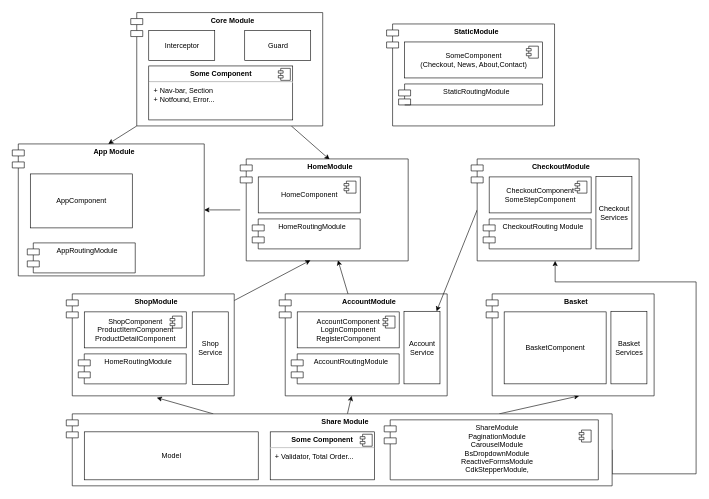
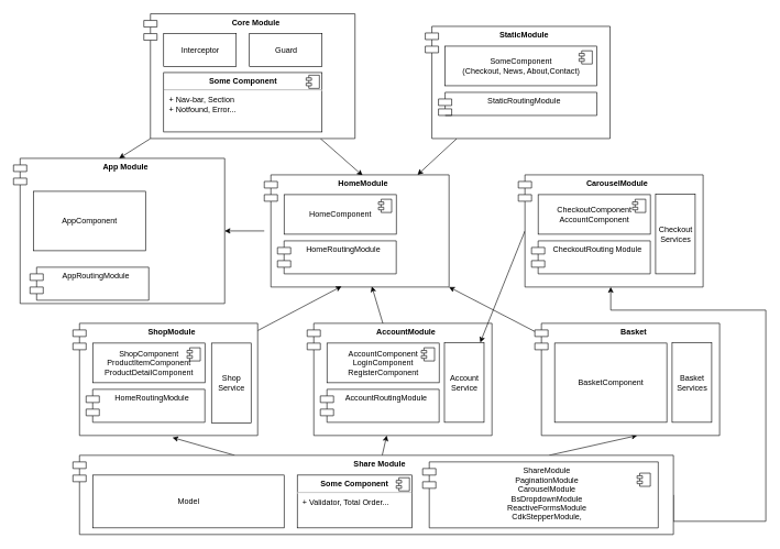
  <mxCell id="0" />
  <mxCell id="1" parent="0" />
  <mxCell id="2" value="App Module" style="shape=module;align=left;spacingLeft=20;align=center;verticalAlign=top;fontStyle=1" vertex="1" parent="1"><mxGeometry x="20" y="239" width="320" height="220" as="geometry" /></mxCell>
  <mxCell id="3" value="AppRoutingModule" style="shape=module;align=left;spacingLeft=20;align=center;verticalAlign=top;" vertex="1" parent="1"><mxGeometry x="45" y="404" width="180" height="50" as="geometry" /></mxCell>
  <mxCell id="4" style="edgeStyle=none;rounded=0;orthogonalLoop=1;jettySize=auto;html=1;entryX=0.5;entryY=0;entryDx=0;entryDy=0;" edge="1" parent="1" source="6" target="2"><mxGeometry relative="1" as="geometry" /></mxCell>
  <mxCell id="5" style="edgeStyle=none;rounded=0;orthogonalLoop=1;jettySize=auto;html=1;entryX=0.532;entryY=0.006;entryDx=0;entryDy=0;entryPerimeter=0;" edge="1" parent="1" source="6" target="23"><mxGeometry relative="1" as="geometry" /></mxCell>
  <mxCell id="6" value="Core Module" style="shape=module;align=left;spacingLeft=20;align=center;verticalAlign=top;fontStyle=1" vertex="1" parent="1"><mxGeometry x="217.5" y="20" width="320" height="189" as="geometry" /></mxCell>
  <mxCell id="7" value="AppComponent" style="html=1;dropTarget=0;" vertex="1" parent="1"><mxGeometry x="50" y="289" width="170" height="90" as="geometry" /></mxCell>
  <mxCell id="8" value="" style="shape=module;jettyWidth=8;jettyHeight=4;" vertex="1" parent="7"><mxGeometry x="1" width="20" height="20" relative="1" as="geometry"><mxPoint x="518" y="-103" as="offset" /></mxGeometry></mxCell>
  <mxCell id="9" value="Interceptor" style="html=1;" vertex="1" parent="1"><mxGeometry x="247.5" y="50" width="110" height="50" as="geometry" /></mxCell>
- <mxCell id="10" value="Guard" style="html=1;" vertex="1" parent="1"><mxGeometry x="407.5" y="50" width="110" height="50" as="geometry" /></mxCell>
+ <mxCell id="10" value="Guard" style="html=1;" vertex="1" parent="1"><mxGeometry x="377.5" y="50" width="110" height="50" as="geometry" /></mxCell>
  <mxCell id="11" value="&lt;p style=&quot;margin: 0px ; margin-top: 6px ; text-align: center&quot;&gt;&lt;b&gt;Some Component&lt;/b&gt;&lt;/p&gt;&lt;hr&gt;&lt;p style=&quot;margin: 0px ; margin-left: 8px&quot;&gt;+ Nav-bar, Section&lt;br&gt;+ Notfound, Error...&lt;/p&gt;" style="align=left;overflow=fill;html=1;dropTarget=0;" vertex="1" parent="1"><mxGeometry x="247.5" y="109" width="240" height="90" as="geometry" /></mxCell>
  <mxCell id="12" value="" style="shape=component;jettyWidth=8;jettyHeight=4;" vertex="1" parent="11"><mxGeometry x="1" width="20" height="20" relative="1" as="geometry"><mxPoint x="-24" y="4" as="offset" /></mxGeometry></mxCell>
  <mxCell id="13" style="edgeStyle=none;rounded=0;orthogonalLoop=1;jettySize=auto;html=1;entryX=0.539;entryY=1.018;entryDx=0;entryDy=0;entryPerimeter=0;" edge="1" parent="1" source="17" target="28"><mxGeometry relative="1" as="geometry" /></mxCell>
  <mxCell id="14" style="edgeStyle=none;rounded=0;orthogonalLoop=1;jettySize=auto;html=1;" edge="1" parent="1" source="17" target="33"><mxGeometry relative="1" as="geometry" /></mxCell>
  <mxCell id="15" style="edgeStyle=none;rounded=0;orthogonalLoop=1;jettySize=auto;html=1;entryX=0.554;entryY=1;entryDx=0;entryDy=0;entryPerimeter=0;" edge="1" parent="1" source="17" target="40"><mxGeometry relative="1" as="geometry" /></mxCell>
  <mxCell id="16" style="edgeStyle=orthogonalEdgeStyle;rounded=0;orthogonalLoop=1;jettySize=auto;html=1;entryX=0.5;entryY=1;entryDx=0;entryDy=0;exitX=1;exitY=0.5;exitDx=0;exitDy=0;" edge="1" parent="1" source="17" target="45"><mxGeometry relative="1" as="geometry"><Array as="points"><mxPoint x="1020" y="789" /><mxPoint x="1160" y="789" /><mxPoint x="1160" y="469" /><mxPoint x="925" y="469" /></Array></mxGeometry></mxCell>
  <mxCell id="17" value="Share Module" style="shape=module;align=left;spacingLeft=20;align=center;verticalAlign=top;fontStyle=1" vertex="1" parent="1"><mxGeometry x="110" y="689" width="910" height="120" as="geometry" /></mxCell>
  <mxCell id="18" value="Model" style="html=1;" vertex="1" parent="1"><mxGeometry x="140" y="719" width="290" height="80" as="geometry" /></mxCell>
  <mxCell id="19" value="&lt;p style=&quot;margin: 0px ; margin-top: 6px ; text-align: center&quot;&gt;&lt;b&gt;Some Component&lt;/b&gt;&lt;/p&gt;&lt;hr&gt;&lt;p style=&quot;margin: 0px ; margin-left: 8px&quot;&gt;+ Validator, Total Order...&lt;br&gt;&lt;br&gt;&lt;/p&gt;" style="align=left;overflow=fill;html=1;dropTarget=0;" vertex="1" parent="1"><mxGeometry x="450" y="719" width="174" height="80" as="geometry" /></mxCell>
  <mxCell id="20" value="" style="shape=component;jettyWidth=8;jettyHeight=4;" vertex="1" parent="19"><mxGeometry x="1" width="20" height="20" relative="1" as="geometry"><mxPoint x="-24" y="4" as="offset" /></mxGeometry></mxCell>
  <mxCell id="21" value="ShareModule&#10;PaginationModule &#10;CarouselModule&#10;BsDropdownModule&#10;ReactiveFormsModule&#10;CdkStepperModule," style="shape=module;align=left;spacingLeft=20;align=center;verticalAlign=top;" vertex="1" parent="1"><mxGeometry x="640" y="699" width="357" height="100" as="geometry" /></mxCell>
  <mxCell id="22" style="edgeStyle=none;rounded=0;orthogonalLoop=1;jettySize=auto;html=1;entryX=1;entryY=0.5;entryDx=0;entryDy=0;" edge="1" parent="1" source="23" target="2"><mxGeometry relative="1" as="geometry" /></mxCell>
  <mxCell id="23" value="HomeModule" style="shape=module;align=left;spacingLeft=20;align=center;verticalAlign=top;fontStyle=1" vertex="1" parent="1"><mxGeometry x="400" y="264" width="280" height="170" as="geometry" /></mxCell>
  <mxCell id="24" value="HomeComponent" style="html=1;dropTarget=0;" vertex="1" parent="1"><mxGeometry x="430" y="294" width="170" height="60" as="geometry" /></mxCell>
  <mxCell id="25" value="" style="shape=module;jettyWidth=8;jettyHeight=4;" vertex="1" parent="24"><mxGeometry x="1" width="20" height="20" relative="1" as="geometry"><mxPoint x="-27" y="7" as="offset" /></mxGeometry></mxCell>
  <mxCell id="26" value="HomeRoutingModule" style="shape=module;align=left;spacingLeft=20;align=center;verticalAlign=top;" vertex="1" parent="1"><mxGeometry x="420" y="364" width="180" height="50" as="geometry" /></mxCell>
  <mxCell id="27" style="edgeStyle=none;rounded=0;orthogonalLoop=1;jettySize=auto;html=1;entryX=0.418;entryY=0.994;entryDx=0;entryDy=0;entryPerimeter=0;" edge="1" parent="1" source="28" target="23"><mxGeometry relative="1" as="geometry" /></mxCell>
  <mxCell id="28" value="ShopModule" style="shape=module;align=left;spacingLeft=20;align=center;verticalAlign=top;fontStyle=1" vertex="1" parent="1"><mxGeometry x="110" y="489" width="280" height="170" as="geometry" /></mxCell>
  <mxCell id="29" value="ShopComponent&lt;br&gt;ProductItemComponent&lt;br&gt;ProductDetailComponent" style="html=1;dropTarget=0;" vertex="1" parent="1"><mxGeometry x="140" y="519" width="170" height="60" as="geometry" /></mxCell>
  <mxCell id="30" value="" style="shape=module;jettyWidth=8;jettyHeight=4;" vertex="1" parent="29"><mxGeometry x="1" width="20" height="20" relative="1" as="geometry"><mxPoint x="-27" y="7" as="offset" /></mxGeometry></mxCell>
  <mxCell id="31" value="HomeRoutingModule" style="shape=module;align=left;spacingLeft=20;align=center;verticalAlign=top;" vertex="1" parent="1"><mxGeometry x="130" y="589" width="180" height="50" as="geometry" /></mxCell>
  <mxCell id="32" style="edgeStyle=none;rounded=0;orthogonalLoop=1;jettySize=auto;html=1;entryX=0.582;entryY=0.994;entryDx=0;entryDy=0;entryPerimeter=0;" edge="1" parent="1" source="33" target="23"><mxGeometry relative="1" as="geometry" /></mxCell>
  <mxCell id="33" value="AccountModule" style="shape=module;align=left;spacingLeft=20;align=center;verticalAlign=top;fontStyle=1" vertex="1" parent="1"><mxGeometry x="465" y="489" width="280" height="170" as="geometry" /></mxCell>
  <mxCell id="34" value="AccountComponent&lt;br&gt;LoginComponent&lt;br&gt;RegisterComponent" style="html=1;dropTarget=0;" vertex="1" parent="1"><mxGeometry x="495" y="519" width="170" height="60" as="geometry" /></mxCell>
  <mxCell id="35" value="" style="shape=module;jettyWidth=8;jettyHeight=4;" vertex="1" parent="34"><mxGeometry x="1" width="20" height="20" relative="1" as="geometry"><mxPoint x="-27" y="7" as="offset" /></mxGeometry></mxCell>
  <mxCell id="36" value="AccountRoutingModule" style="shape=module;align=left;spacingLeft=20;align=center;verticalAlign=top;" vertex="1" parent="1"><mxGeometry x="485" y="589" width="180" height="50" as="geometry" /></mxCell>
  <mxCell id="37" value="Shop&lt;br&gt;Service" style="html=1;" vertex="1" parent="1"><mxGeometry x="320" y="519" width="60" height="121" as="geometry" /></mxCell>
  <mxCell id="38" value="Account&lt;br&gt;Service" style="html=1;" vertex="1" parent="1"><mxGeometry x="673" y="518" width="60" height="121" as="geometry" /></mxCell>
+ <mxCell id="39" style="edgeStyle=none;rounded=0;orthogonalLoop=1;jettySize=auto;html=1;entryX=1;entryY=1;entryDx=0;entryDy=0;" edge="1" parent="1" source="40" target="23"><mxGeometry relative="1" as="geometry" /></mxCell>
  <mxCell id="40" value="Basket" style="shape=module;align=left;spacingLeft=20;align=center;verticalAlign=top;fontStyle=1" vertex="1" parent="1"><mxGeometry x="810" y="489" width="280" height="170" as="geometry" /></mxCell>
  <mxCell id="41" value="BasketComponent" style="html=1;dropTarget=0;" vertex="1" parent="1"><mxGeometry x="840" y="519" width="170" height="120" as="geometry" /></mxCell>
  <mxCell id="42" value="" style="shape=module;jettyWidth=8;jettyHeight=4;" vertex="1" parent="41"><mxGeometry x="1" width="20" height="20" relative="1" as="geometry"><mxPoint x="-45" y="197" as="offset" /></mxGeometry></mxCell>
  <mxCell id="43" value="Basket&lt;br&gt;Services" style="html=1;" vertex="1" parent="1"><mxGeometry x="1018" y="518" width="60" height="121" as="geometry" /></mxCell>
  <mxCell id="44" style="edgeStyle=none;rounded=0;orthogonalLoop=1;jettySize=auto;html=1;exitX=0;exitY=0.5;exitDx=10;exitDy=0;exitPerimeter=0;" edge="1" parent="1" source="45" target="38"><mxGeometry relative="1" as="geometry" /></mxCell>
- <mxCell id="45" value="CheckoutModule" style="shape=module;align=left;spacingLeft=20;align=center;verticalAlign=top;fontStyle=1" vertex="1" parent="1"><mxGeometry x="785" y="264" width="280" height="170" as="geometry" /></mxCell>
- <mxCell id="46" value="CheckoutComponent&lt;br&gt;SomeStepComponent" style="html=1;dropTarget=0;" vertex="1" parent="1"><mxGeometry x="815" y="294" width="170" height="60" as="geometry" /></mxCell>
+ <mxCell id="45" value="CarouselModule" style="shape=module;align=left;spacingLeft=20;align=center;verticalAlign=top;fontStyle=1" vertex="1" parent="1"><mxGeometry x="785" y="264" width="280" height="170" as="geometry" /></mxCell>
+ <mxCell id="46" value="CheckoutComponent&lt;br&gt;AccountComponent" style="html=1;dropTarget=0;" vertex="1" parent="1"><mxGeometry x="815" y="294" width="170" height="60" as="geometry" /></mxCell>
  <mxCell id="47" value="" style="shape=module;jettyWidth=8;jettyHeight=4;" vertex="1" parent="46"><mxGeometry x="1" width="20" height="20" relative="1" as="geometry"><mxPoint x="-27" y="7" as="offset" /></mxGeometry></mxCell>
  <mxCell id="48" value="CheckoutRouting Module" style="shape=module;align=left;spacingLeft=20;align=center;verticalAlign=top;" vertex="1" parent="1"><mxGeometry x="805" y="364" width="180" height="50" as="geometry" /></mxCell>
  <mxCell id="49" value="Checkout&lt;br&gt;Services" style="html=1;" vertex="1" parent="1"><mxGeometry x="993" y="293" width="60" height="121" as="geometry" /></mxCell>
+ <mxCell id="50" style="rounded=0;orthogonalLoop=1;jettySize=auto;html=1;" edge="1" parent="1" source="51" target="23"><mxGeometry relative="1" as="geometry" /></mxCell>
  <mxCell id="51" value="StaticModule" style="shape=module;align=left;spacingLeft=20;align=center;verticalAlign=top;fontStyle=1" vertex="1" parent="1"><mxGeometry x="644" y="39" width="280" height="170" as="geometry" /></mxCell>
  <mxCell id="52" value="SomeComponent&lt;br&gt;(Checkout, News, About,Contact)" style="html=1;dropTarget=0;" vertex="1" parent="1"><mxGeometry x="674" y="69" width="230" height="60" as="geometry" /></mxCell>
  <mxCell id="53" value="" style="shape=module;jettyWidth=8;jettyHeight=4;" vertex="1" parent="52"><mxGeometry x="1" width="20" height="20" relative="1" as="geometry"><mxPoint x="-27" y="7" as="offset" /></mxGeometry></mxCell>
  <mxCell id="54" value="StaticRoutingModule" style="shape=module;align=left;spacingLeft=20;align=center;verticalAlign=top;" vertex="1" parent="1"><mxGeometry x="664" y="139" width="240" height="35" as="geometry" /></mxCell>
